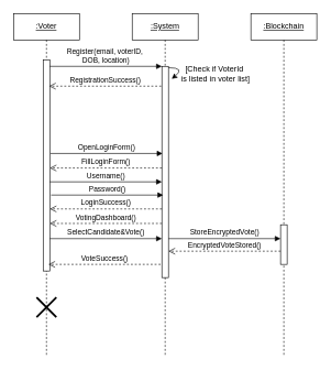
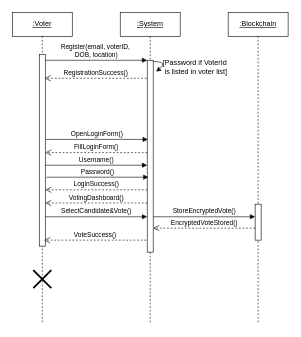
  <mxCell id="0" />
  <mxCell id="1" parent="0" />
  <mxCell id="2" value="&lt;u&gt;:Voter&lt;/u&gt;" style="shape=umlLifeline;perimeter=lifelinePerimeter;whiteSpace=wrap;html=1;container=0;dropTarget=0;collapsible=0;recursiveResize=0;outlineConnect=0;portConstraint=eastwest;newEdgeStyle={&quot;edgeStyle&quot;:&quot;elbowEdgeStyle&quot;,&quot;elbow&quot;:&quot;vertical&quot;,&quot;curved&quot;:0,&quot;rounded&quot;:0};" parent="1" vertex="1"><mxGeometry x="20" y="20" width="100" height="520" as="geometry" /></mxCell>
  <mxCell id="3" value="" style="html=1;points=[];perimeter=orthogonalPerimeter;outlineConnect=0;targetShapes=umlLifeline;portConstraint=eastwest;newEdgeStyle={&quot;edgeStyle&quot;:&quot;elbowEdgeStyle&quot;,&quot;elbow&quot;:&quot;vertical&quot;,&quot;curved&quot;:0,&quot;rounded&quot;:0};" parent="2" vertex="1"><mxGeometry x="45" y="70" width="10" height="320" as="geometry" /></mxCell>
  <mxCell id="4" value="" style="shape=umlDestroy;whiteSpace=wrap;html=1;strokeWidth=3;targetShapes=umlLifeline;" parent="2" vertex="1"><mxGeometry x="35" y="430" width="30" height="30" as="geometry" /></mxCell>
  <mxCell id="5" value="&lt;u&gt;:System&lt;/u&gt;" style="shape=umlLifeline;perimeter=lifelinePerimeter;whiteSpace=wrap;html=1;container=0;dropTarget=0;collapsible=0;recursiveResize=0;outlineConnect=0;portConstraint=eastwest;newEdgeStyle={&quot;edgeStyle&quot;:&quot;elbowEdgeStyle&quot;,&quot;elbow&quot;:&quot;vertical&quot;,&quot;curved&quot;:0,&quot;rounded&quot;:0};" parent="1" vertex="1"><mxGeometry x="200" y="20" width="100" height="520" as="geometry" /></mxCell>
  <mxCell id="6" value="" style="html=1;points=[];perimeter=orthogonalPerimeter;outlineConnect=0;targetShapes=umlLifeline;portConstraint=eastwest;newEdgeStyle={&quot;edgeStyle&quot;:&quot;elbowEdgeStyle&quot;,&quot;elbow&quot;:&quot;vertical&quot;,&quot;curved&quot;:0,&quot;rounded&quot;:0};" parent="5" vertex="1"><mxGeometry x="45" y="80" width="10" height="320" as="geometry" /></mxCell>
  <mxCell id="7" value="Register(email, voterID,&amp;nbsp;&lt;div&gt;DOB, location)&lt;/div&gt;" style="html=1;verticalAlign=bottom;endArrow=block;edgeStyle=elbowEdgeStyle;elbow=vertical;curved=0;rounded=0;" parent="1" source="3" target="6" edge="1"><mxGeometry relative="1" as="geometry"><mxPoint x="175" y="110" as="sourcePoint" /><Array as="points"><mxPoint x="160" y="100" /></Array></mxGeometry></mxCell>
  <mxCell id="8" value="&lt;u&gt;:Blockchain&lt;/u&gt;" style="shape=umlLifeline;perimeter=lifelinePerimeter;whiteSpace=wrap;html=1;container=0;dropTarget=0;collapsible=0;recursiveResize=0;outlineConnect=0;portConstraint=eastwest;newEdgeStyle={&quot;edgeStyle&quot;:&quot;elbowEdgeStyle&quot;,&quot;elbow&quot;:&quot;vertical&quot;,&quot;curved&quot;:0,&quot;rounded&quot;:0};" parent="1" vertex="1"><mxGeometry x="380" y="20" width="100" height="520" as="geometry" /></mxCell>
  <mxCell id="9" value="" style="html=1;points=[];perimeter=orthogonalPerimeter;outlineConnect=0;targetShapes=umlLifeline;portConstraint=eastwest;newEdgeStyle={&quot;edgeStyle&quot;:&quot;elbowEdgeStyle&quot;,&quot;elbow&quot;:&quot;vertical&quot;,&quot;curved&quot;:0,&quot;rounded&quot;:0};" parent="8" vertex="1"><mxGeometry x="45" y="320" width="10" height="60" as="geometry" /></mxCell>
  <mxCell id="10" value="RegistrationSuccess()" style="html=1;verticalAlign=bottom;endArrow=open;dashed=1;endSize=8;edgeStyle=elbowEdgeStyle;elbow=vertical;curved=0;rounded=0;" parent="1" edge="1"><mxGeometry relative="1" as="geometry"><mxPoint x="74" y="130" as="targetPoint" /><Array as="points"><mxPoint x="169" y="130" /></Array><mxPoint x="244" y="130" as="sourcePoint" /></mxGeometry></mxCell>
  <mxCell id="11" value="" style="curved=1;endArrow=classic;html=1;rounded=0;" parent="1" edge="1"><mxGeometry width="50" height="50" relative="1" as="geometry"><mxPoint x="255" y="102" as="sourcePoint" /><mxPoint x="260" y="119" as="targetPoint" /><Array as="points"><mxPoint x="281" y="102" /></Array></mxGeometry></mxCell>
- <mxCell id="12" value="[Check if VoterId&amp;nbsp;&lt;div&gt;is&amp;nbsp;&lt;span style=&quot;background-color: transparent; color: light-dark(rgb(0, 0, 0), rgb(255, 255, 255));&quot;&gt;listed in voter list]&lt;/span&gt;&lt;/div&gt;" style="text;html=1;align=center;verticalAlign=middle;resizable=0;points=[];autosize=1;strokeColor=none;fillColor=none;" parent="1" vertex="1"><mxGeometry x="261" y="91" width="130" height="40" as="geometry" /></mxCell>
+ <mxCell id="12" value="[Password if VoterId&amp;nbsp;&lt;div&gt;is&amp;nbsp;&lt;span style=&quot;background-color: transparent; color: light-dark(rgb(0, 0, 0), rgb(255, 255, 255));&quot;&gt;listed in voter list]&lt;/span&gt;&lt;/div&gt;" style="text;html=1;align=center;verticalAlign=middle;resizable=0;points=[];autosize=1;strokeColor=none;fillColor=none;" parent="1" vertex="1"><mxGeometry x="261" y="91" width="130" height="40" as="geometry" /></mxCell>
  <mxCell id="13" value="OpenLoginForm()" style="html=1;verticalAlign=bottom;endArrow=block;edgeStyle=elbowEdgeStyle;elbow=vertical;curved=0;rounded=0;" parent="1" edge="1"><mxGeometry relative="1" as="geometry"><mxPoint x="76" y="232" as="sourcePoint" /><Array as="points"><mxPoint x="161" y="232" /></Array><mxPoint x="246" y="232" as="targetPoint" /></mxGeometry></mxCell>
  <mxCell id="14" value="FillLoginForm()" style="html=1;verticalAlign=bottom;endArrow=open;dashed=1;endSize=8;edgeStyle=elbowEdgeStyle;elbow=vertical;curved=0;rounded=0;" parent="1" edge="1"><mxGeometry relative="1" as="geometry"><mxPoint x="75" y="254" as="targetPoint" /><Array as="points"><mxPoint x="170" y="254" /></Array><mxPoint x="245" y="254" as="sourcePoint" /></mxGeometry></mxCell>
  <mxCell id="15" value="Username()" style="html=1;verticalAlign=bottom;endArrow=block;edgeStyle=elbowEdgeStyle;elbow=vertical;curved=0;rounded=0;" parent="1" edge="1"><mxGeometry relative="1" as="geometry"><mxPoint x="75" y="275" as="sourcePoint" /><Array as="points"><mxPoint x="160" y="275" /></Array><mxPoint x="245" y="275" as="targetPoint" /></mxGeometry></mxCell>
  <mxCell id="16" value="Password()" style="html=1;verticalAlign=bottom;endArrow=block;edgeStyle=elbowEdgeStyle;elbow=vertical;curved=0;rounded=0;" parent="1" edge="1"><mxGeometry relative="1" as="geometry"><mxPoint x="77" y="295" as="sourcePoint" /><Array as="points"><mxPoint x="162" y="295" /></Array><mxPoint x="247" y="295" as="targetPoint" /></mxGeometry></mxCell>
  <mxCell id="17" value="LoginSuccess()" style="html=1;verticalAlign=bottom;endArrow=open;dashed=1;endSize=8;edgeStyle=elbowEdgeStyle;elbow=vertical;curved=0;rounded=0;" parent="1" edge="1"><mxGeometry relative="1" as="geometry"><mxPoint x="75" y="316" as="targetPoint" /><Array as="points"><mxPoint x="170" y="316" /></Array><mxPoint x="245" y="316" as="sourcePoint" /></mxGeometry></mxCell>
  <mxCell id="18" value="VotingDashboard()" style="html=1;verticalAlign=bottom;endArrow=open;dashed=1;endSize=8;edgeStyle=elbowEdgeStyle;elbow=vertical;curved=0;rounded=0;" parent="1" edge="1"><mxGeometry relative="1" as="geometry"><mxPoint x="75" y="338" as="targetPoint" /><Array as="points"><mxPoint x="170" y="338" /></Array><mxPoint x="245" y="338" as="sourcePoint" /></mxGeometry></mxCell>
  <mxCell id="19" value="SelectCandidate&amp;amp;Vote()" style="html=1;verticalAlign=bottom;endArrow=block;edgeStyle=elbowEdgeStyle;elbow=vertical;curved=0;rounded=0;" parent="1" edge="1"><mxGeometry relative="1" as="geometry"><mxPoint x="75" y="361" as="sourcePoint" /><Array as="points"><mxPoint x="160" y="361" /></Array><mxPoint x="245" y="361" as="targetPoint" /></mxGeometry></mxCell>
  <mxCell id="20" value="StoreEncryptedVote()" style="html=1;verticalAlign=bottom;endArrow=block;edgeStyle=elbowEdgeStyle;elbow=vertical;curved=0;rounded=0;" parent="1" edge="1"><mxGeometry relative="1" as="geometry"><mxPoint x="255" y="361" as="sourcePoint" /><Array as="points"><mxPoint x="340" y="361" /></Array><mxPoint x="425" y="361" as="targetPoint" /></mxGeometry></mxCell>
  <mxCell id="21" value="EncryptedVoteStored()" style="html=1;verticalAlign=bottom;endArrow=open;dashed=1;endSize=8;edgeStyle=elbowEdgeStyle;elbow=vertical;curved=0;rounded=0;" parent="1" edge="1"><mxGeometry relative="1" as="geometry"><mxPoint x="255" y="380" as="targetPoint" /><Array as="points"><mxPoint x="350" y="380" /></Array><mxPoint x="425" y="380" as="sourcePoint" /></mxGeometry></mxCell>
  <mxCell id="22" value="VoteSuccess()" style="html=1;verticalAlign=bottom;endArrow=open;dashed=1;endSize=8;edgeStyle=elbowEdgeStyle;elbow=vertical;curved=0;rounded=0;" parent="1" edge="1"><mxGeometry relative="1" as="geometry"><mxPoint x="73" y="400" as="targetPoint" /><Array as="points"><mxPoint x="168" y="400" /></Array><mxPoint x="243" y="400" as="sourcePoint" /></mxGeometry></mxCell>
